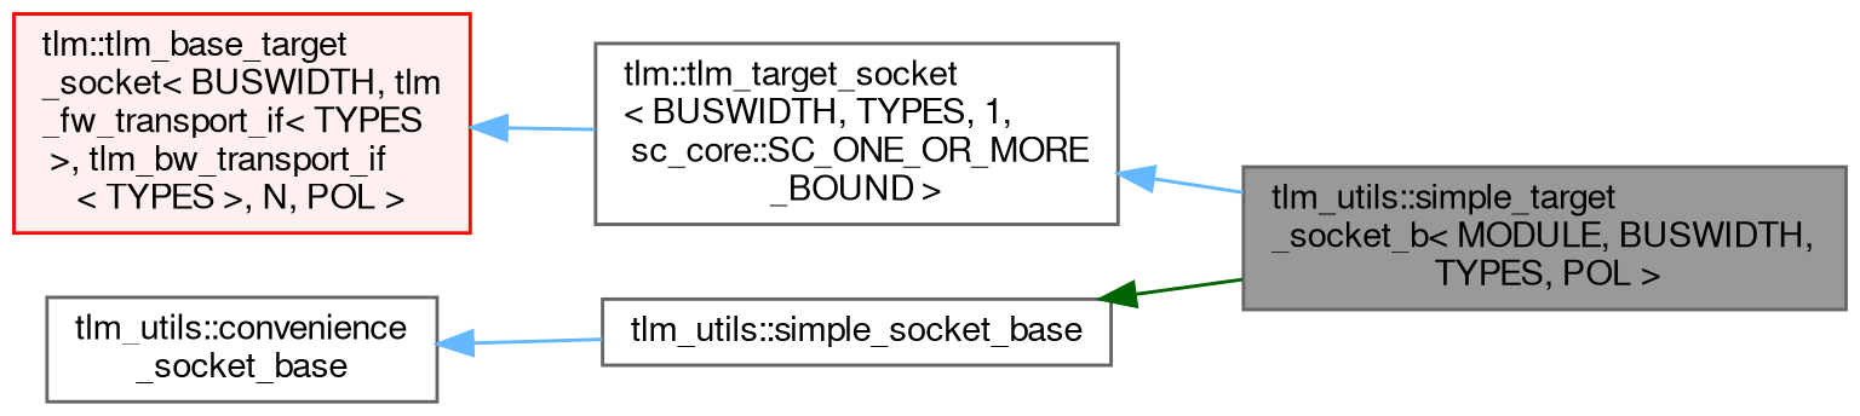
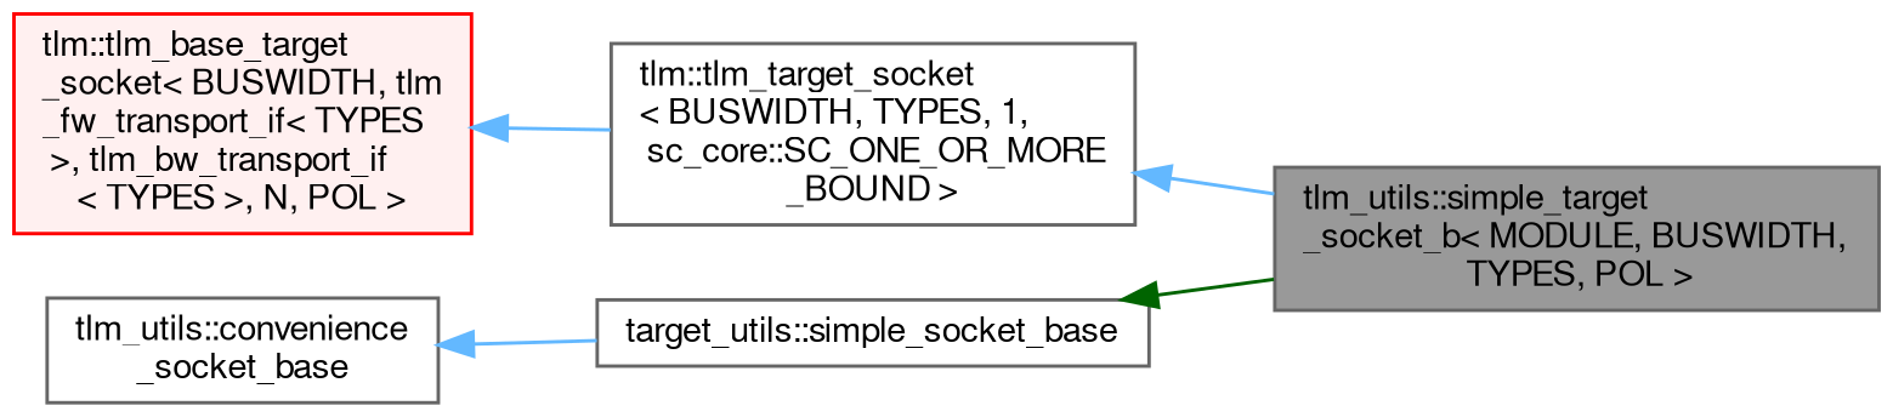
  digraph {
    rankdir=LR
    node [color=gray40 fillcolor=white fontname=FreeSans fontsize=10 shape=box style=filled]
    edge [color=steelblue1 dir=back fontname=FreeSans fontsize=10 labelfontname=FreeSans labelfontsize=10 style=solid]
    n1 [fillcolor=grey60 fontcolor=black height=0.2 label="tlm_utils::simple_target\l_socket_b\< MODULE, BUSWIDTH,\l TYPES, POL \>" width=0.4]
    n2 [height=0.2 label="tlm::tlm_target_socket\l\< BUSWIDTH, TYPES, 1,\l sc_core::SC_ONE_OR_MORE\l_BOUND \>" width=0.4]
    n3 [color=red fillcolor="#FFF0F0" height=0.2 label="tlm::tlm_base_target\l_socket\< BUSWIDTH, tlm\l_fw_transport_if\< TYPES\l \>, tlm_bw_transport_if\l\< TYPES \>, N, POL \>" width=0.4]
-   n4 [height=0.2 label="tlm_utils::simple_socket_base" width=0.4]
+   n4 [height=0.2 label="target_utils::simple_socket_base" width=0.4]
    n5 [height=0.2 label="tlm_utils::convenience\l_socket_base" width=0.4]
    n2 -> n1
    n3 -> n2
    n4 -> n1 [color=darkgreen]
    n5 -> n4
  }
